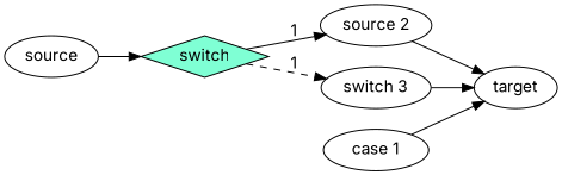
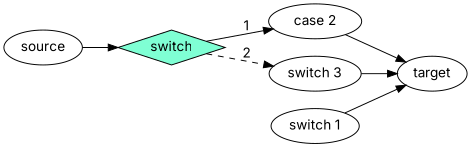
  digraph {
    fontname=Inter
    rankdir=LR
    node [fontname=Inter]
    edge [fontname=Inter]
    n1 [label=source]
    n2 [color=black fillcolor=aquamarine label=switch shape=diamond style=filled]
-   n3 [label="source 2"]
+   n3 [label="case 2"]
    n4 [label="switch 3"]
-   n5 [label="case 1"]
+   n5 [label="switch 1"]
    n6 [label=target]
    n1 -> n2
    n2 -> n3 [label=1 style=solid]
-   n2 -> n4 [label=1 style=dashed]
+   n2 -> n4 [label=2 style=dashed]
    n3 -> n6
    n4 -> n6
    n5 -> n6
  }
